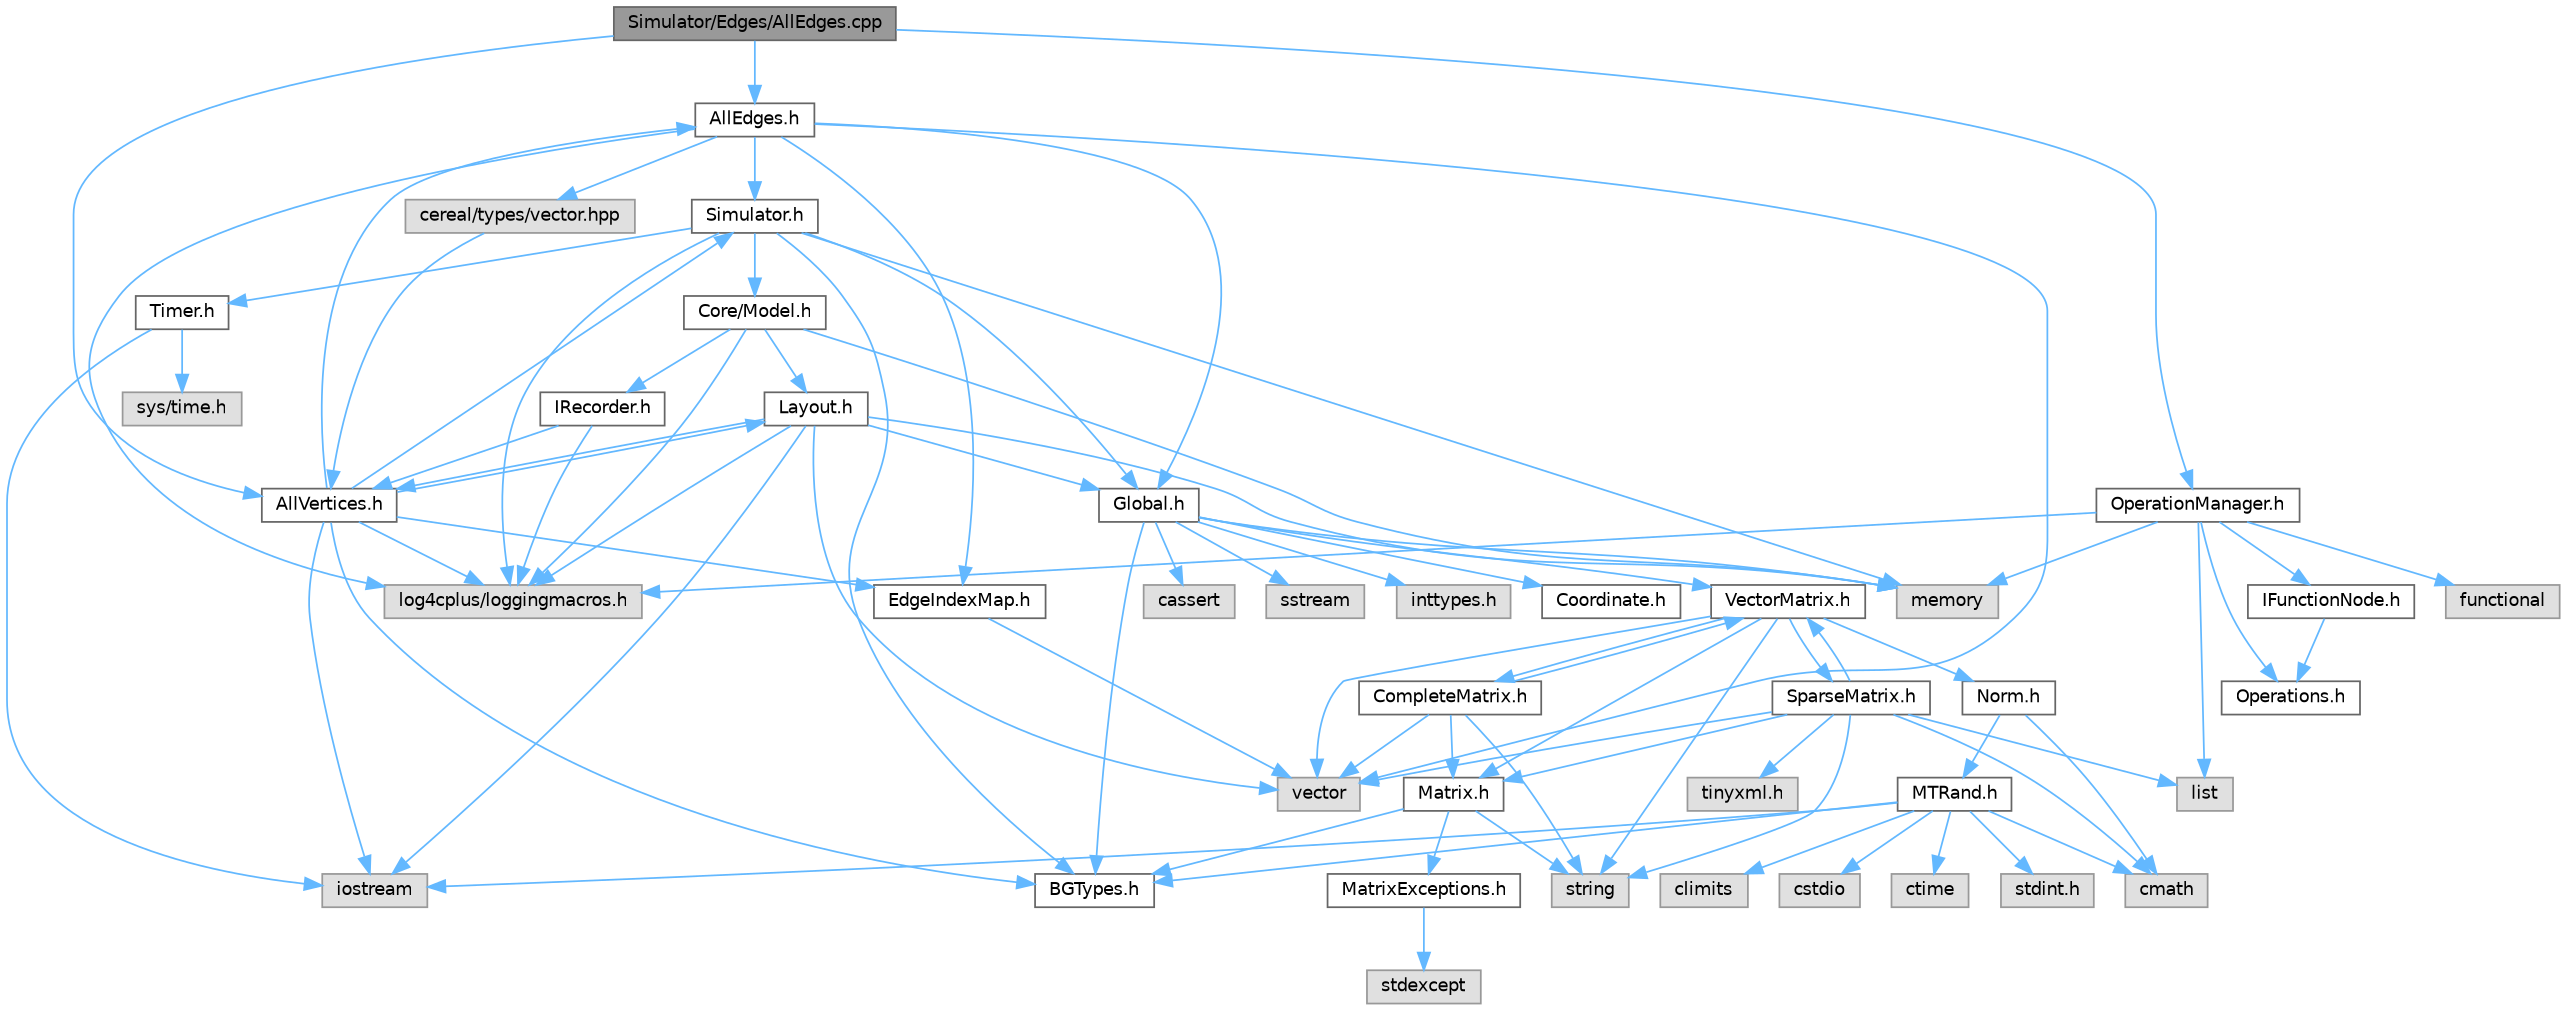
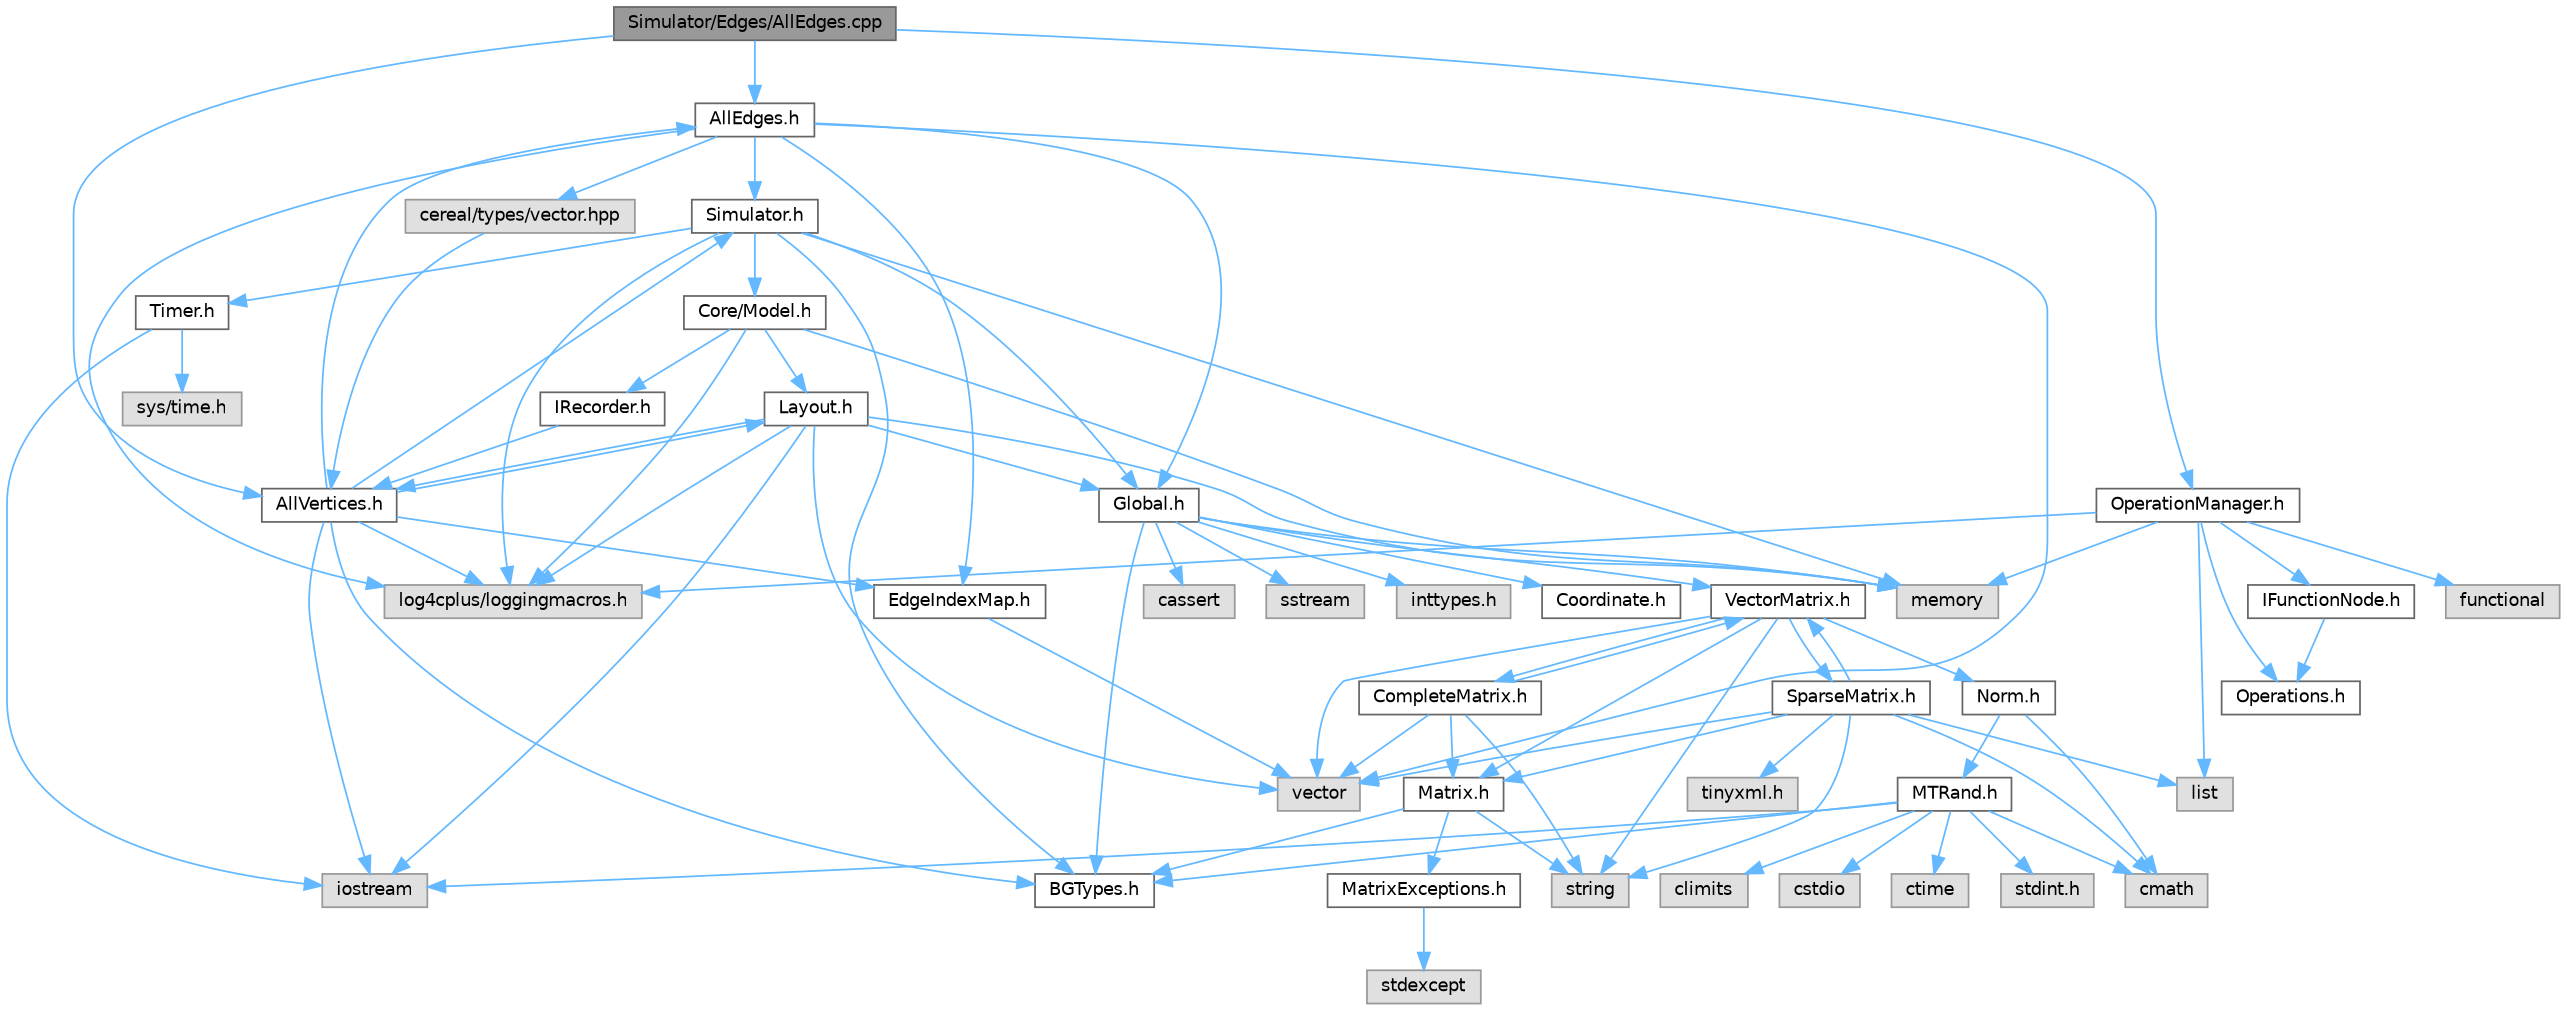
  digraph {
    fontname="DejaVu Sans"
    node [color=grey40 fillcolor=white fontname="DejaVu Sans" fontsize=10 shape=box style=filled]
    edge [color=steelblue1 fontname="DejaVu Sans" fontsize=10 labelfontname=Helvetica labelfontsize=10 style=solid]
    n1 [color=gray40 fillcolor=grey60 fontcolor=black height=0.2 label="Simulator/Edges/AllEdges.cpp" width=0.4]
    n2 [height=0.2 label="AllEdges.h" width=0.4]
    n3 [height=0.2 label="AllVertices.h" width=0.4]
    n4 [height=0.2 label="OperationManager.h" width=0.4]
    n5 [height=0.2 label="EdgeIndexMap.h" width=0.4]
    n6 [color=grey60 fillcolor="#E0E0E0" height=0.2 label=vector width=0.4]
    n7 [height=0.2 label="Global.h" width=0.4]
    n8 [height=0.2 label="Simulator.h" width=0.4]
    n9 [color=grey60 fillcolor="#E0E0E0" height=0.2 label="log4cplus/loggingmacros.h" width=0.4]
    n10 [color=grey60 fillcolor="#E0E0E0" height=0.2 label="cereal/types/vector.hpp" width=0.4]
    n11 [height=0.2 label="BGTypes.h" width=0.4]
    n12 [color=grey60 fillcolor="#E0E0E0" height=0.2 label=iostream width=0.4]
    n13 [height=0.2 label="Layout.h" width=0.4]
    n14 [color=grey60 fillcolor="#E0E0E0" height=0.2 label=memory width=0.4]
    n15 [color=grey60 fillcolor="#E0E0E0" height=0.2 label=list width=0.4]
    n16 [height=0.2 label="IFunctionNode.h" width=0.4]
    n17 [height=0.2 label="Operations.h" width=0.4]
    n18 [color=grey60 fillcolor="#E0E0E0" height=0.2 label=functional width=0.4]
    n19 [color=grey60 fillcolor="#E0E0E0" height=0.2 label=cassert width=0.4]
    n20 [color=grey60 fillcolor="#E0E0E0" height=0.2 label=sstream width=0.4]
    n21 [color=grey60 fillcolor="#E0E0E0" height=0.2 label="inttypes.h" width=0.4]
    n22 [height=0.2 label="Coordinate.h" width=0.4]
    n23 [height=0.2 label="VectorMatrix.h" width=0.4]
    n24 [height=0.2 label="Core/Model.h" width=0.4]
    n25 [height=0.2 label="Timer.h" width=0.4]
    n26 [height=0.2 label="CompleteMatrix.h" width=0.4]
    n27 [height=0.2 label="Matrix.h" width=0.4]
    n28 [color=grey60 fillcolor="#E0E0E0" height=0.2 label=string width=0.4]
    n29 [height=0.2 label="Norm.h" width=0.4]
    n30 [height=0.2 label="SparseMatrix.h" width=0.4]
    n31 [height=0.2 label="MatrixExceptions.h" width=0.4]
    n32 [height=0.2 label="MTRand.h" width=0.4]
    n33 [color=grey60 fillcolor="#E0E0E0" height=0.2 label=cmath width=0.4]
    n34 [color=grey60 fillcolor="#E0E0E0" height=0.2 label="tinyxml.h" width=0.4]
    n35 [color=grey60 fillcolor="#E0E0E0" height=0.2 label=stdexcept width=0.4]
    n36 [color=grey60 fillcolor="#E0E0E0" height=0.2 label=climits width=0.4]
    n37 [color=grey60 fillcolor="#E0E0E0" height=0.2 label=cstdio width=0.4]
    n38 [color=grey60 fillcolor="#E0E0E0" height=0.2 label=ctime width=0.4]
    n39 [color=grey60 fillcolor="#E0E0E0" height=0.2 label="stdint.h" width=0.4]
    n40 [height=0.2 label="IRecorder.h" width=0.4]
    n41 [color=grey60 fillcolor="#E0E0E0" height=0.2 label="sys/time.h" width=0.4]
    n1 -> n2
    n1 -> n3
    n1 -> n4
    n2 -> n5
    n2 -> n6
    n2 -> n7
    n2 -> n8
    n2 -> n9
    n2 -> n10
    n3 -> n2
    n3 -> n5
    n3 -> n8
    n3 -> n9
    n3 -> n11
    n3 -> n12
    n3 -> n13
    n4 -> n9
    n4 -> n14
    n4 -> n15
    n4 -> n16
    n4 -> n17
    n4 -> n18
    n5 -> n6
    n7 -> n11
    n7 -> n14
    n7 -> n19
    n7 -> n20
    n7 -> n21
    n7 -> n22
    n7 -> n23
    n8 -> n7
    n8 -> n9
    n8 -> n11
    n8 -> n14
    n8 -> n24
    n8 -> n25
    n10 -> n3
    n13 -> n3
    n13 -> n6
    n13 -> n7
    n13 -> n9
    n13 -> n12
    n13 -> n14
    n16 -> n17
    n23 -> n6
    n23 -> n26
    n23 -> n27
    n23 -> n28
    n23 -> n29
    n23 -> n30
    n24 -> n9
    n24 -> n13
    n24 -> n14
    n24 -> n40
    n25 -> n12
    n25 -> n41
    n26 -> n6
    n26 -> n23
    n26 -> n27
    n26 -> n28
    n27 -> n11
    n27 -> n28
    n27 -> n31
    n29 -> n32
    n29 -> n33
    n30 -> n6
    n30 -> n15
    n30 -> n23
    n30 -> n27
    n30 -> n28
    n30 -> n33
    n30 -> n34
    n31 -> n35
    n32 -> n11
    n32 -> n12
    n32 -> n33
    n32 -> n36
    n32 -> n37
    n32 -> n38
    n32 -> n39
    n40 -> n3
-   n40 -> n9
  }
